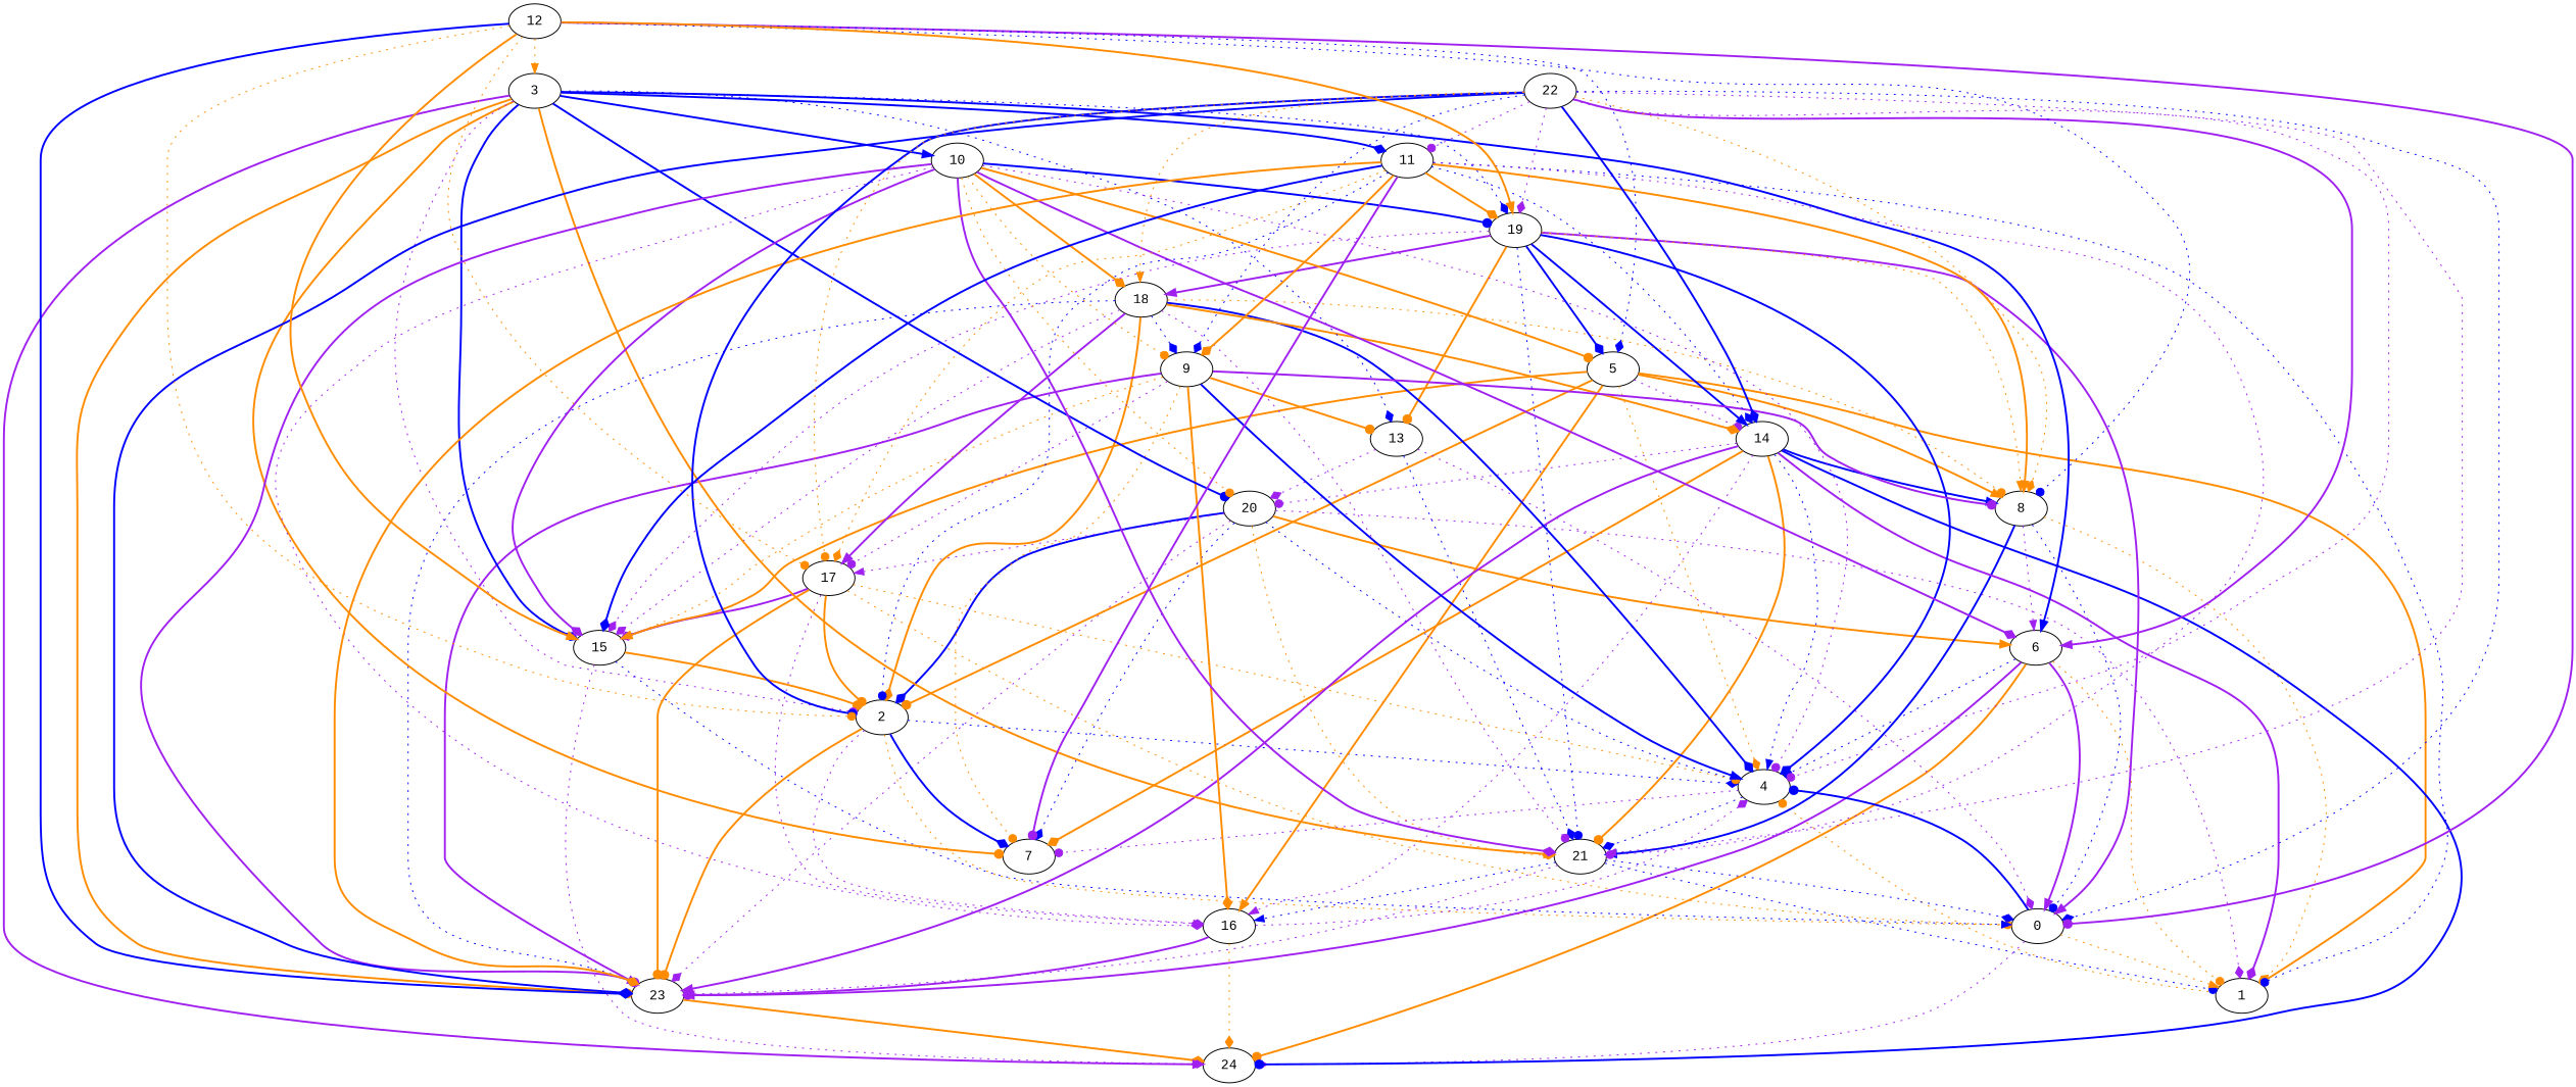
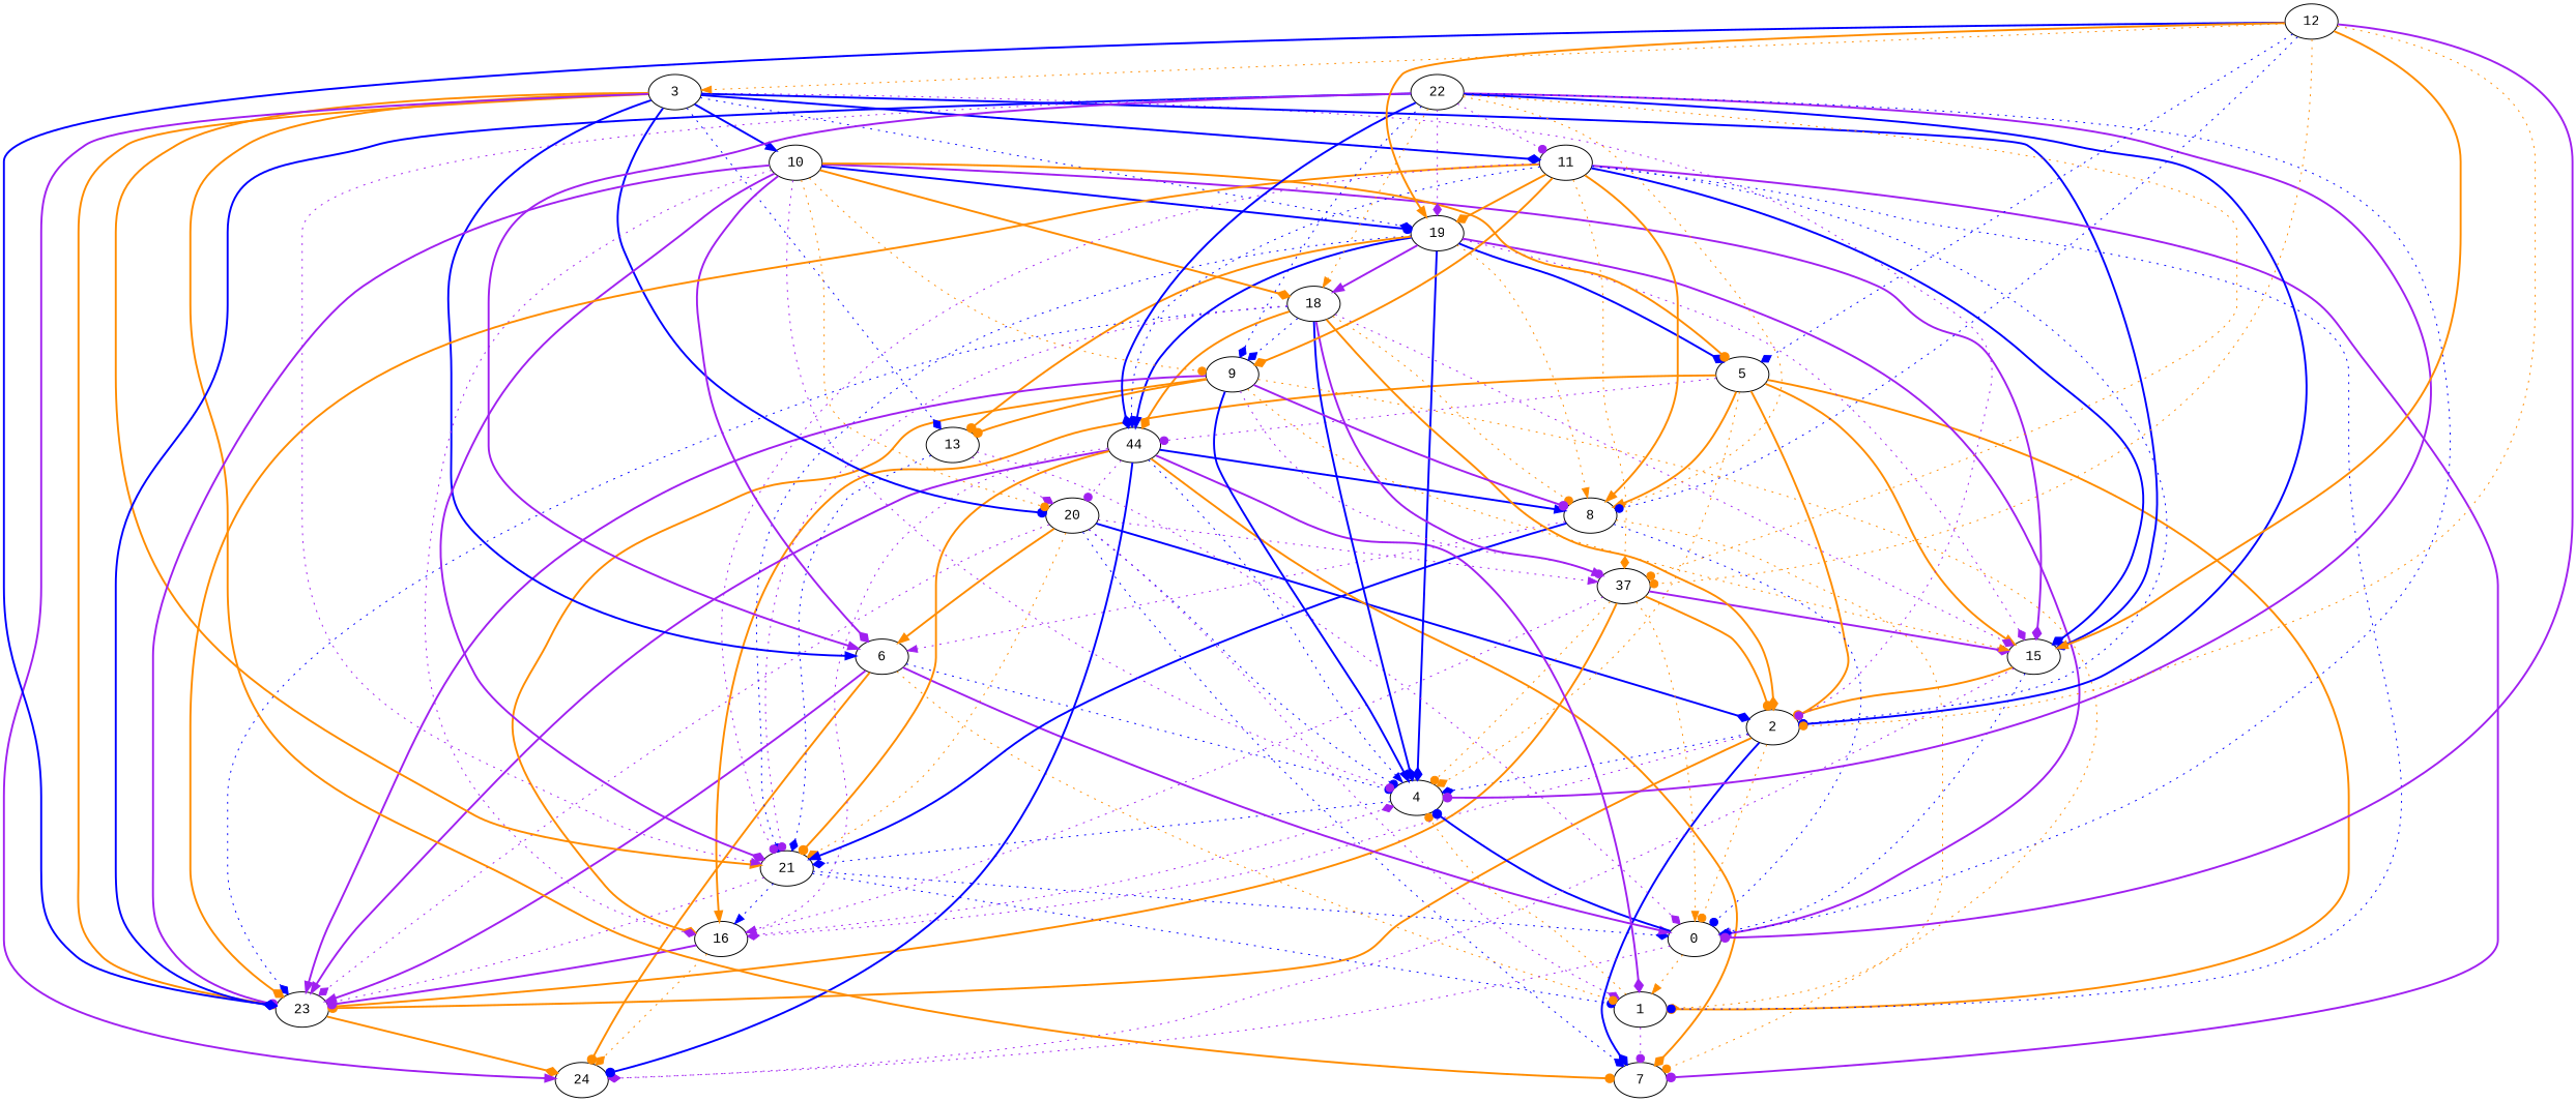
  digraph {
    fontname="Liberation Mono"
    node [fontname="Liberation Mono"]
    edge [arrowhead=diamond color=darkorange fontname="Liberation Mono" style=dotted]
    20
    7
    4
    23
    1
    2
    21
-   17
+   17 [label=37]
    6
    24
    16
    0
    15
    5
    8
-   14
+   14 [label=44]
    19
    13
    18
    9
    3
    10
    11
    22
    12
    20 -> 7 [color=blue]
    20 -> 4 [arrowhead=dot color=blue]
    20 -> 23 [color=purple]
    20 -> 1 [color=purple]
    20 -> 2 [color=blue style=bold]
    20 -> 21
    20 -> 17 [arrowhead=normal color=purple]
    20 -> 6 [arrowhead=normal style=bold]
    4 -> 21 [color=blue]
    23 -> 24 [style=bold]
-   4 -> 7 [arrowhead=dot color=purple]
+   1 -> 7 [arrowhead=dot color=purple]
    1 -> 4 [arrowhead=dot]
    2 -> 7 [color=blue style=bold]
    2 -> 4 [color=blue]
    2 -> 23 [arrowhead=dot style=bold]
    2 -> 16 [color=purple]
    2 -> 0 [arrowhead=dot]
    21 -> 23 [arrowhead=dot color=purple]
    21 -> 1 [arrowhead=dot color=blue]
    21 -> 16 [arrowhead=normal color=blue]
    21 -> 0 [color=blue]
    17 -> 4 [arrowhead=dot]
    17 -> 23 [arrowhead=dot style=bold]
    17 -> 2 [arrowhead=dot style=bold]
    17 -> 16 [arrowhead=normal color=purple]
    17 -> 0 [arrowhead=normal]
    17 -> 15 [color=purple style=bold]
    6 -> 4 [arrowhead=dot color=blue]
    6 -> 23 [arrowhead=normal color=purple style=bold]
    6 -> 1 [arrowhead=dot]
    6 -> 24 [arrowhead=dot style=bold]
    6 -> 0 [arrowhead=normal color=purple style=bold]
    16 -> 4 [color=purple]
    16 -> 23 [arrowhead=dot color=purple style=bold]
    16 -> 24
    0 -> 4 [arrowhead=dot color=blue style=bold]
    0 -> 1 [arrowhead=normal]
    0 -> 24 [color=purple]
    15 -> 2 [arrowhead=dot style=bold]
    15 -> 24 [color=purple]
    15 -> 0 [arrowhead=normal color=blue]
    5 -> 4
    5 -> 1 [arrowhead=dot style=bold]
    5 -> 2 [arrowhead=dot style=bold]
    5 -> 16 [arrowhead=normal style=bold]
    5 -> 15 [arrowhead=normal style=bold]
    5 -> 8 [arrowhead=normal style=bold]
    5 -> 14 [arrowhead=dot color=purple]
    8 -> 1
    8 -> 21 [arrowhead=normal color=blue style=bold]
    8 -> 6 [arrowhead=normal color=purple]
    8 -> 0 [arrowhead=dot color=blue]
    14 -> 20 [arrowhead=dot color=purple]
    14 -> 7 [style=bold]
    14 -> 4 [arrowhead=normal color=blue]
    14 -> 23 [arrowhead=normal color=purple style=bold]
    14 -> 1 [color=purple style=bold]
    14 -> 21 [arrowhead=dot style=bold]
    14 -> 24 [arrowhead=dot color=blue style=bold]
    14 -> 16 [arrowhead=normal color=purple]
    14 -> 8 [arrowhead=normal color=blue style=bold]
    19 -> 4 [color=blue style=bold]
    19 -> 21 [arrowhead=dot color=blue]
    19 -> 0 [arrowhead=normal color=purple style=bold]
    19 -> 15 [color=purple]
    19 -> 5 [color=blue style=bold]
    19 -> 8 [arrowhead=normal]
    19 -> 14 [arrowhead=normal color=blue style=bold]
    19 -> 13 [arrowhead=dot style=bold]
    19 -> 18 [arrowhead=normal color=purple style=bold]
    13 -> 20 [color=purple]
    13 -> 21 [color=blue]
    13 -> 0 [color=purple]
    18 -> 4 [color=blue style=bold]
    18 -> 23 [color=blue]
    18 -> 2 [style=bold]
    18 -> 21 [arrowhead=dot color=purple]
    18 -> 17 [arrowhead=normal color=purple style=bold]
    18 -> 15 [color=purple]
    18 -> 8 [arrowhead=dot]
    18 -> 14 [style=bold]
    18 -> 9 [color=blue]
    9 -> 7 [arrowhead=dot]
    9 -> 4 [arrowhead=normal color=blue style=bold]
    9 -> 23 [arrowhead=normal color=purple style=bold]
    9 -> 17 [arrowhead=dot color=purple]
    9 -> 16 [style=bold]
    9 -> 15 [arrowhead=normal]
    9 -> 8 [arrowhead=dot color=purple style=bold]
    9 -> 13 [arrowhead=dot style=bold]
    3 -> 20 [arrowhead=dot color=blue style=bold]
    3 -> 7 [arrowhead=dot style=bold]
    3 -> 23 [arrowhead=dot style=bold]
    3 -> 2 [arrowhead=dot color=purple]
    3 -> 21 [arrowhead=normal style=bold]
    3 -> 6 [arrowhead=normal color=blue style=bold]
    3 -> 24 [arrowhead=normal color=purple style=bold]
    3 -> 15 [color=blue style=bold]
    3 -> 19 [color=blue]
    3 -> 13 [color=blue]
    3 -> 10 [arrowhead=normal color=blue style=bold]
    3 -> 11 [color=blue style=bold]
    10 -> 20 [arrowhead=dot]
    10 -> 4 [arrowhead=dot color=purple]
    10 -> 23 [arrowhead=dot color=purple style=bold]
    10 -> 21 [color=purple style=bold]
    10 -> 6 [color=purple style=bold]
    10 -> 16 [color=purple]
    10 -> 15 [color=purple style=bold]
    10 -> 5 [arrowhead=dot style=bold]
    10 -> 19 [arrowhead=dot color=blue style=bold]
    10 -> 18 [style=bold]
    10 -> 9 [arrowhead=dot]
    11 -> 7 [arrowhead=dot color=purple style=bold]
    11 -> 23 [style=bold]
    11 -> 1 [arrowhead=dot color=blue]
    11 -> 2 [arrowhead=dot color=blue]
    11 -> 21 [arrowhead=dot color=purple]
    11 -> 17
    11 -> 15 [color=blue style=bold]
    11 -> 8 [arrowhead=normal style=bold]
    11 -> 14 [color=blue]
    11 -> 19 [style=bold]
    11 -> 9 [style=bold]
-   22 -> 4 [arrowhead=dot color=purple]
+   22 -> 4 [arrowhead=dot color=purple style=bold]
    22 -> 23 [color=blue style=bold]
    22 -> 2 [arrowhead=dot color=blue style=bold]
    22 -> 21 [arrowhead=normal color=purple]
    22 -> 17 [arrowhead=dot]
    22 -> 6 [arrowhead=normal color=purple style=bold]
    22 -> 0 [color=blue]
    22 -> 8
    22 -> 14 [color=blue style=bold]
    22 -> 19 [color=purple]
    22 -> 18 [arrowhead=normal]
    22 -> 9 [color=blue]
    22 -> 11 [arrowhead=dot color=purple]
    12 -> 23 [color=blue style=bold]
    12 -> 2 [arrowhead=dot]
    12 -> 17 [arrowhead=dot]
    12 -> 0 [arrowhead=dot color=purple style=bold]
    12 -> 15 [arrowhead=normal style=bold]
    12 -> 5 [color=blue]
    12 -> 8 [arrowhead=dot color=blue]
    12 -> 19 [arrowhead=normal style=bold]
    12 -> 3 [arrowhead=normal]
  }
